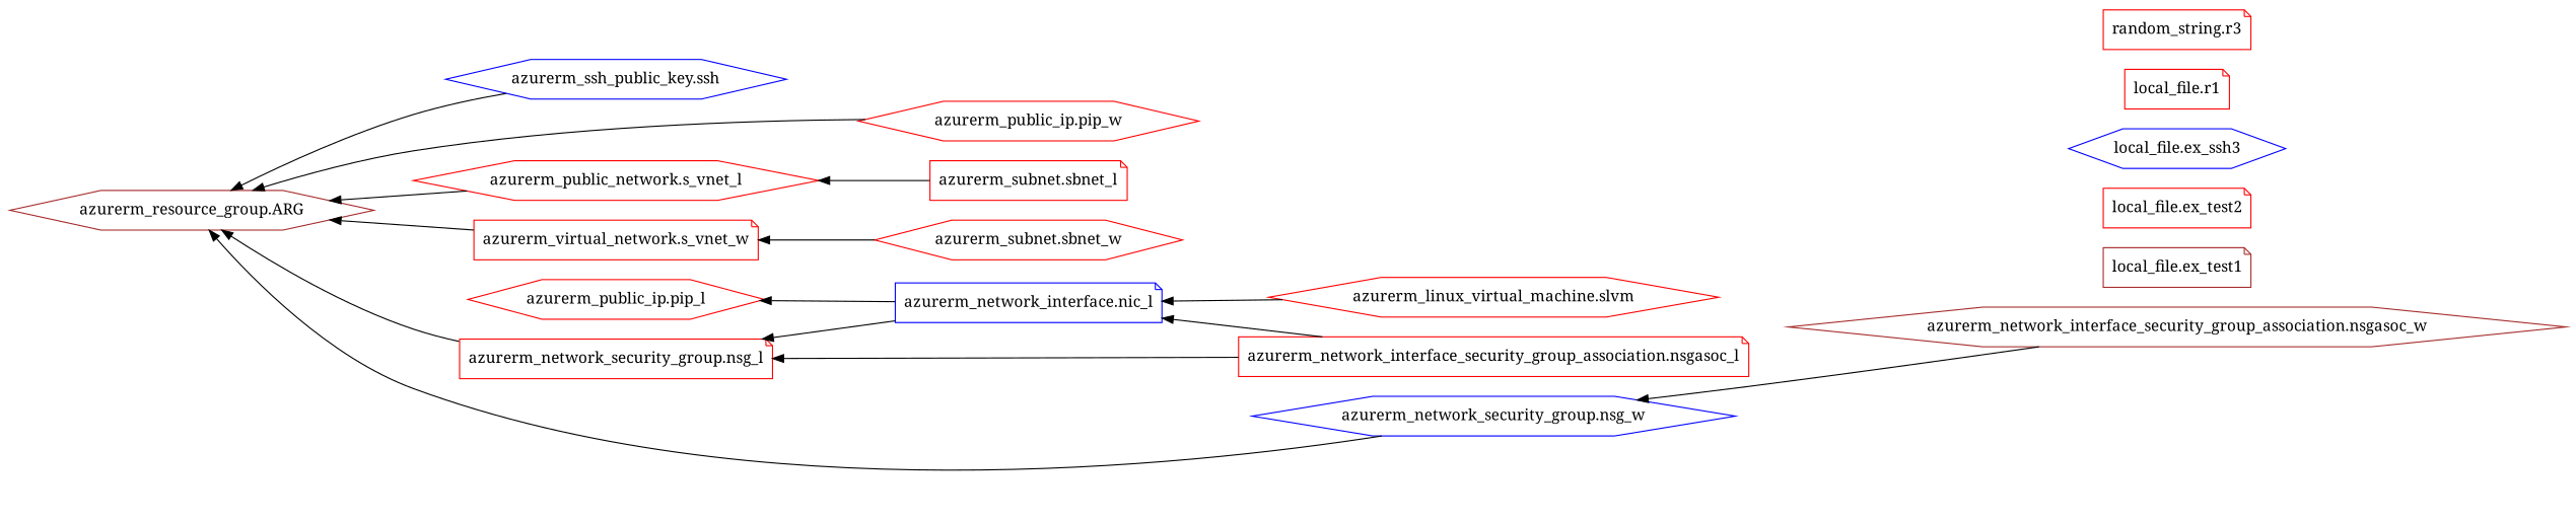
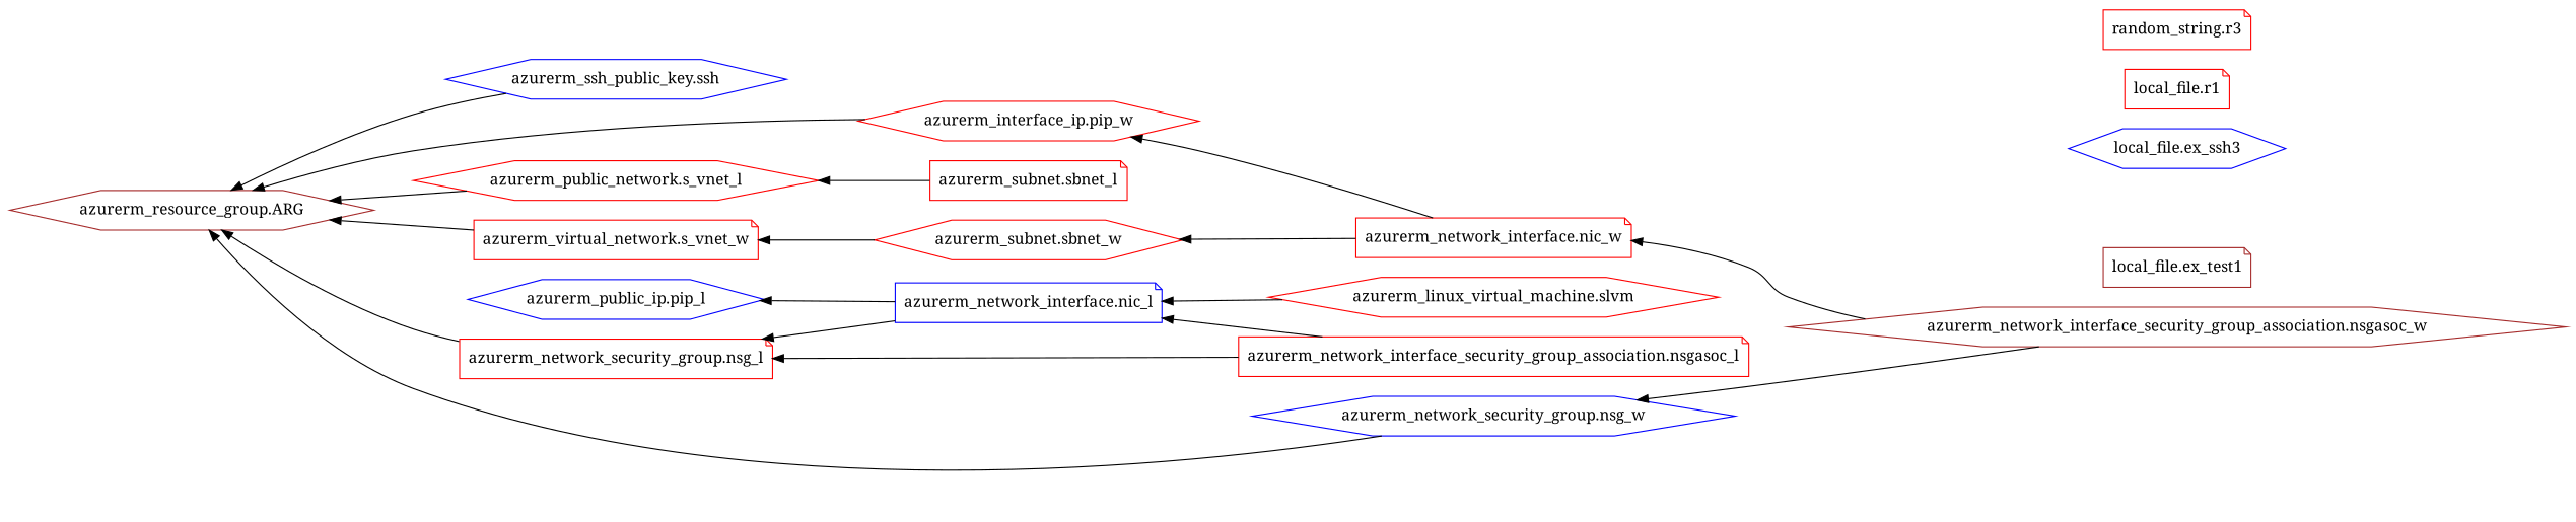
  digraph {
    fontname="Noto Serif"
    rankdir=RL
    node [color=red fontname="Noto Serif" shape=hexagon]
    edge [fontname="Noto Serif"]
    n1 [label="azurerm_linux_virtual_machine.slvm"]
    n2 [color=blue label="azurerm_network_interface.nic_l" shape=note]
-   n3 [label="azurerm_public_ip.pip_l"]
+   n3 [color=blue label="azurerm_public_ip.pip_l"]
    n4 [label="azurerm_network_security_group.nsg_l" shape=note]
    n5 [label="azurerm_subnet.sbnet_l" shape=note]
    n6 [label="azurerm_public_network.s_vnet_l"]
-   n8 [label="azurerm_public_ip.pip_w"]
+   n7 [label="azurerm_network_interface.nic_w" shape=note]
+   n8 [label="azurerm_interface_ip.pip_w"]
    n9 [label="azurerm_subnet.sbnet_w"]
    n10 [color=brown label="azurerm_resource_group.ARG"]
    n11 [label="azurerm_virtual_network.s_vnet_w" shape=note]
    n12 [label="azurerm_network_interface_security_group_association.nsgasoc_l" shape=note]
    n13 [color=brown label="azurerm_network_interface_security_group_association.nsgasoc_w"]
    n14 [color=blue label="azurerm_network_security_group.nsg_w"]
    n15 [color=blue label="azurerm_ssh_public_key.ssh"]
    n16 [color=brown label="local_file.ex_test1" shape=note]
-   n17 [label="local_file.ex_test2" shape=note]
    n18 [color=blue label="local_file.ex_ssh3"]
    n19 [label="local_file.r1" shape=note]
    n20 [label="random_string.r3" shape=note]
    n1 -> n2
    n2 -> n3
    n2 -> n4
    n4 -> n10
    n5 -> n6
    n6 -> n10
+   n7 -> n8
+   n7 -> n9
    n8 -> n10
    n9 -> n11
    n11 -> n10
    n12 -> n2
    n12 -> n4
+   n13 -> n7
    n13 -> n14
    n14 -> n10
    n15 -> n10
  }
